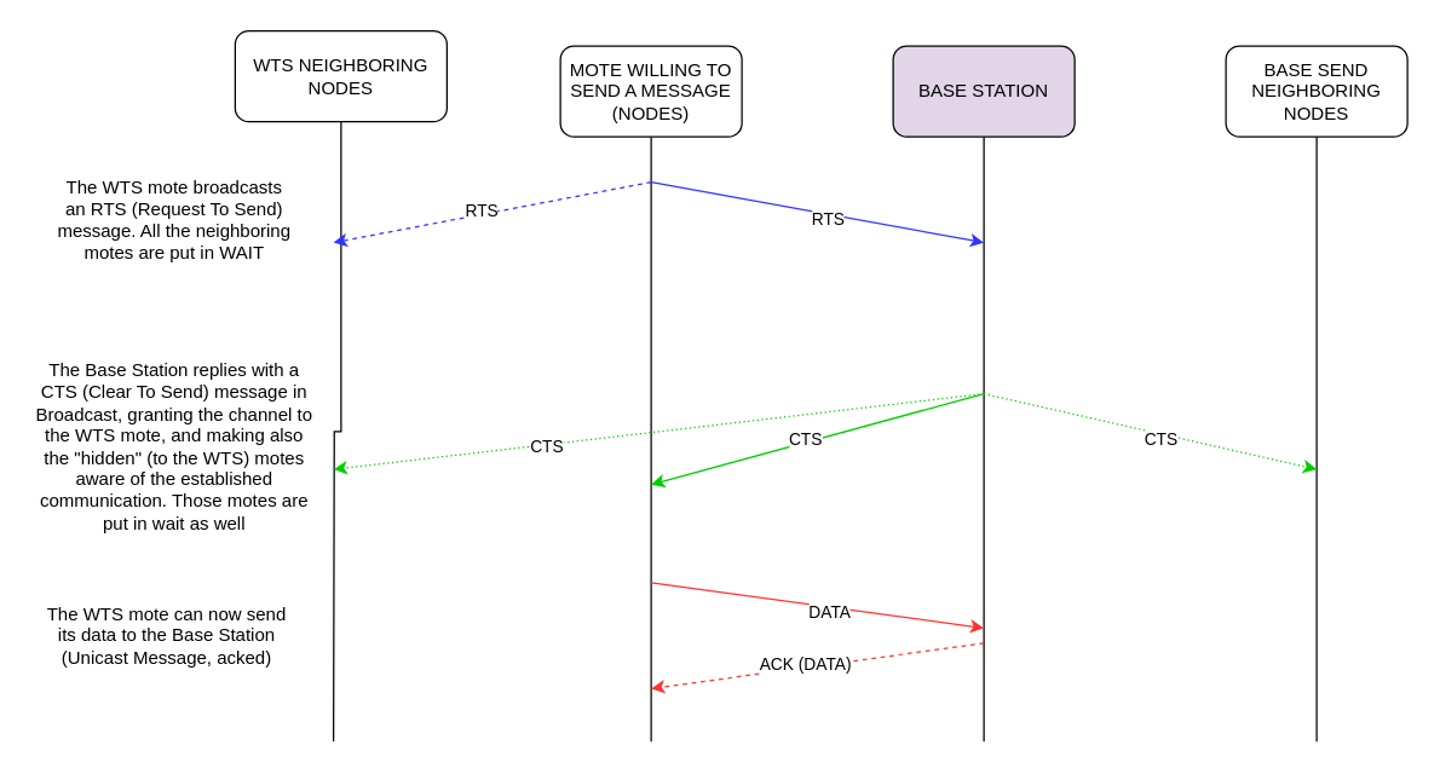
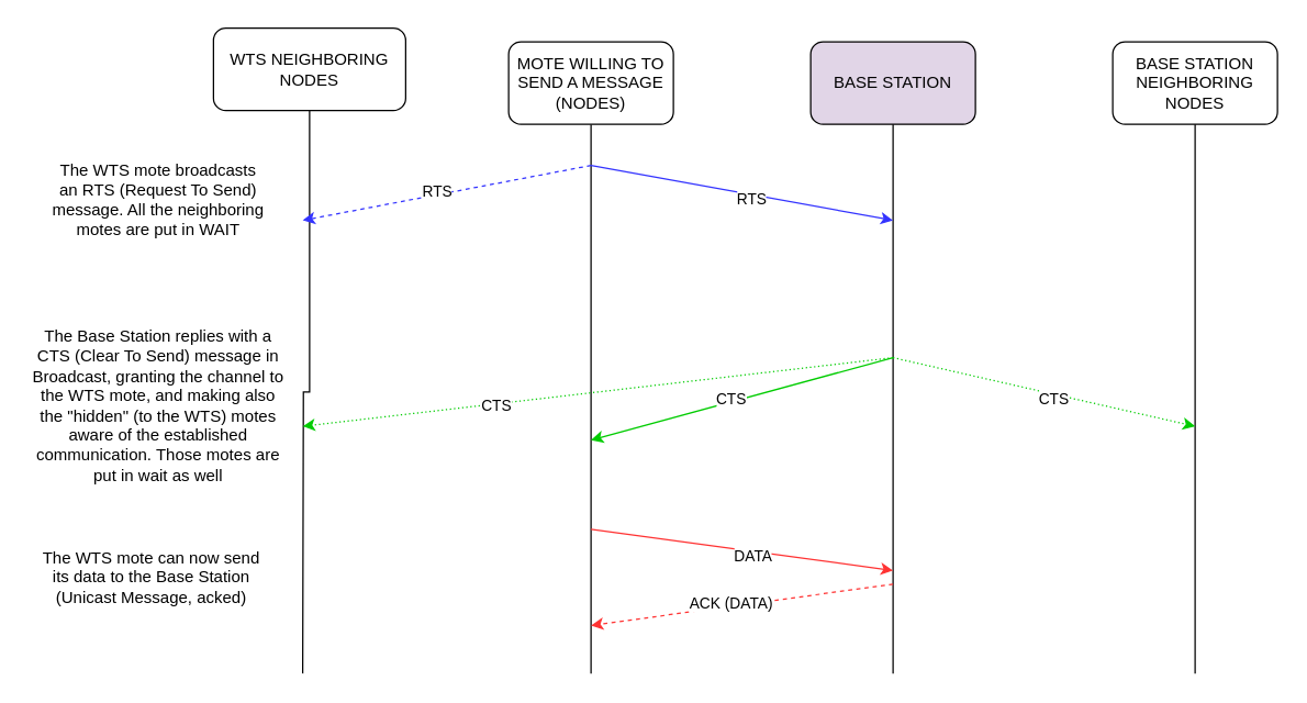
  <mxCell id="0" />
  <mxCell id="1" parent="0" />
  <mxCell id="2" style="edgeStyle=orthogonalEdgeStyle;rounded=0;orthogonalLoop=1;jettySize=auto;html=1;endArrow=none;endFill=0;" edge="1" parent="1" source="3"><mxGeometry relative="1" as="geometry"><mxPoint x="430" y="490" as="targetPoint" /></mxGeometry></mxCell>
  <mxCell id="3" value="MOTE WILLING TO SEND A MESSAGE (NODES)" style="rounded=1;whiteSpace=wrap;html=1;" vertex="1" parent="1"><mxGeometry x="370" y="30" width="120" height="60" as="geometry" /></mxCell>
  <mxCell id="4" value="BASE STATION" style="rounded=1;whiteSpace=wrap;html=1;fillColor=#e1d5e7;" vertex="1" parent="1"><mxGeometry x="590" y="30" width="120" height="60" as="geometry" /></mxCell>
  <mxCell id="5" value="WTS NEIGHBORING NODES" style="rounded=1;whiteSpace=wrap;html=1;" vertex="1" parent="1"><mxGeometry x="155" y="20" width="140" height="60" as="geometry" /></mxCell>
  <mxCell id="6" style="edgeStyle=orthogonalEdgeStyle;rounded=0;orthogonalLoop=1;jettySize=auto;html=1;endArrow=none;endFill=0;" edge="1" parent="1" source="4"><mxGeometry relative="1" as="geometry"><mxPoint x="650" y="490" as="targetPoint" /><mxPoint x="649.5" y="90" as="sourcePoint" /></mxGeometry></mxCell>
  <mxCell id="7" style="edgeStyle=orthogonalEdgeStyle;rounded=0;orthogonalLoop=1;jettySize=auto;html=1;endArrow=none;endFill=0;exitX=0.5;exitY=1;exitDx=0;exitDy=0;" edge="1" parent="1" source="5"><mxGeometry relative="1" as="geometry"><mxPoint x="220" y="490" as="targetPoint" /><mxPoint x="220" y="100" as="sourcePoint" /></mxGeometry></mxCell>
  <mxCell id="8" value="" style="endArrow=classic;html=1;rounded=0;strokeColor=#3333FF;dashed=1;" edge="1" parent="1"><mxGeometry width="50" height="50" relative="1" as="geometry"><mxPoint x="430" y="120" as="sourcePoint" /><mxPoint x="220" y="160" as="targetPoint" /></mxGeometry></mxCell>
  <mxCell id="9" value="RTS" style="edgeLabel;html=1;align=center;verticalAlign=middle;resizable=0;points=[];" vertex="1" connectable="0" parent="8"><mxGeometry x="0.068" y="-3" relative="1" as="geometry"><mxPoint as="offset" /></mxGeometry></mxCell>
  <mxCell id="10" value="" style="endArrow=classic;html=1;rounded=0;strokeColor=#3333FF;" edge="1" parent="1"><mxGeometry width="50" height="50" relative="1" as="geometry"><mxPoint x="430" y="120" as="sourcePoint" /><mxPoint x="650" y="160" as="targetPoint" /></mxGeometry></mxCell>
  <mxCell id="11" value="RTS" style="edgeLabel;html=1;align=center;verticalAlign=middle;resizable=0;points=[];" vertex="1" connectable="0" parent="10"><mxGeometry x="0.068" y="-3" relative="1" as="geometry"><mxPoint as="offset" /></mxGeometry></mxCell>
  <mxCell id="12" value="" style="endArrow=classic;html=1;rounded=0;strokeColor=#00CC00;" edge="1" parent="1"><mxGeometry width="50" height="50" relative="1" as="geometry"><mxPoint x="650" y="260" as="sourcePoint" /><mxPoint x="430" y="320" as="targetPoint" /></mxGeometry></mxCell>
  <mxCell id="13" value="CTS" style="edgeLabel;html=1;align=center;verticalAlign=middle;resizable=0;points=[];" vertex="1" connectable="0" parent="12"><mxGeometry x="0.068" y="-3" relative="1" as="geometry"><mxPoint as="offset" /></mxGeometry></mxCell>
  <mxCell id="14" value="" style="endArrow=classic;html=1;rounded=0;strokeColor=#00CC00;dashed=1;dashPattern=1 2;" edge="1" parent="1"><mxGeometry width="50" height="50" relative="1" as="geometry"><mxPoint x="650" y="260" as="sourcePoint" /><mxPoint x="220" y="310" as="targetPoint" /></mxGeometry></mxCell>
  <mxCell id="15" value="CTS" style="edgeLabel;html=1;align=center;verticalAlign=middle;resizable=0;points=[];" vertex="1" connectable="0" parent="14"><mxGeometry x="0.068" y="-3" relative="1" as="geometry"><mxPoint x="-60" y="11" as="offset" /></mxGeometry></mxCell>
  <mxCell id="16" value="" style="endArrow=classic;html=1;rounded=0;strokeColor=#FF3333;" edge="1" parent="1"><mxGeometry width="50" height="50" relative="1" as="geometry"><mxPoint x="430" y="385" as="sourcePoint" /><mxPoint x="650" y="415" as="targetPoint" /></mxGeometry></mxCell>
  <mxCell id="17" value="DATA" style="edgeLabel;html=1;align=center;verticalAlign=middle;resizable=0;points=[];" vertex="1" connectable="0" parent="16"><mxGeometry x="0.068" y="-3" relative="1" as="geometry"><mxPoint as="offset" /></mxGeometry></mxCell>
  <mxCell id="18" value="" style="endArrow=classic;html=1;rounded=0;strokeColor=#FF3333;dashed=1;" edge="1" parent="1"><mxGeometry width="50" height="50" relative="1" as="geometry"><mxPoint x="650" y="425" as="sourcePoint" /><mxPoint x="430" y="455" as="targetPoint" /></mxGeometry></mxCell>
  <mxCell id="19" value="ACK (DATA)" style="edgeLabel;html=1;align=center;verticalAlign=middle;resizable=0;points=[];" vertex="1" connectable="0" parent="18"><mxGeometry x="0.068" y="-3" relative="1" as="geometry"><mxPoint as="offset" /></mxGeometry></mxCell>
  <mxCell id="20" value="The WTS mote broadcasts an RTS (Request To Send) message. All the neighboring motes are put in WAIT" style="text;html=1;strokeColor=none;fillColor=none;align=center;verticalAlign=middle;whiteSpace=wrap;rounded=0;" vertex="1" parent="1"><mxGeometry x="35" y="110" width="160" height="70" as="geometry" /></mxCell>
  <mxCell id="21" value="The Base Station replies with a CTS (Clear To Send) message in Broadcast, granting the channel to the WTS mote, and making also the &quot;hidden&quot; (to the WTS) motes aware of the established communication. Those motes are put in wait as well" style="text;html=1;strokeColor=none;fillColor=none;align=center;verticalAlign=middle;whiteSpace=wrap;rounded=0;" vertex="1" parent="1"><mxGeometry x="20" y="230" width="190" height="130" as="geometry" /></mxCell>
  <mxCell id="22" value="The WTS mote can now send its data to the Base Station (Unicast Message, acked)" style="text;html=1;strokeColor=none;fillColor=none;align=center;verticalAlign=middle;whiteSpace=wrap;rounded=0;" vertex="1" parent="1"><mxGeometry x="25" y="390" width="170" height="60" as="geometry" /></mxCell>
- <mxCell id="23" value="BASE SEND NEIGHBORING NODES" style="rounded=1;whiteSpace=wrap;html=1;" vertex="1" parent="1"><mxGeometry x="810" y="30" width="120" height="60" as="geometry" /></mxCell>
+ <mxCell id="23" value="BASE STATION NEIGHBORING NODES" style="rounded=1;whiteSpace=wrap;html=1;" vertex="1" parent="1"><mxGeometry x="810" y="30" width="120" height="60" as="geometry" /></mxCell>
  <mxCell id="24" style="edgeStyle=orthogonalEdgeStyle;rounded=0;orthogonalLoop=1;jettySize=auto;html=1;endArrow=none;endFill=0;exitX=0.5;exitY=1;exitDx=0;exitDy=0;" edge="1" parent="1" source="23"><mxGeometry relative="1" as="geometry"><mxPoint x="870" y="490" as="targetPoint" /><mxPoint x="870" y="100" as="sourcePoint" /></mxGeometry></mxCell>
  <mxCell id="25" value="" style="endArrow=classic;html=1;rounded=0;strokeColor=#00CC00;dashed=1;dashPattern=1 2;" edge="1" parent="1"><mxGeometry width="50" height="50" relative="1" as="geometry"><mxPoint x="650" y="260" as="sourcePoint" /><mxPoint x="870" y="310" as="targetPoint" /></mxGeometry></mxCell>
  <mxCell id="26" value="CTS" style="edgeLabel;html=1;align=center;verticalAlign=middle;resizable=0;points=[];" vertex="1" connectable="0" parent="25"><mxGeometry x="0.068" y="-3" relative="1" as="geometry"><mxPoint as="offset" /></mxGeometry></mxCell>
